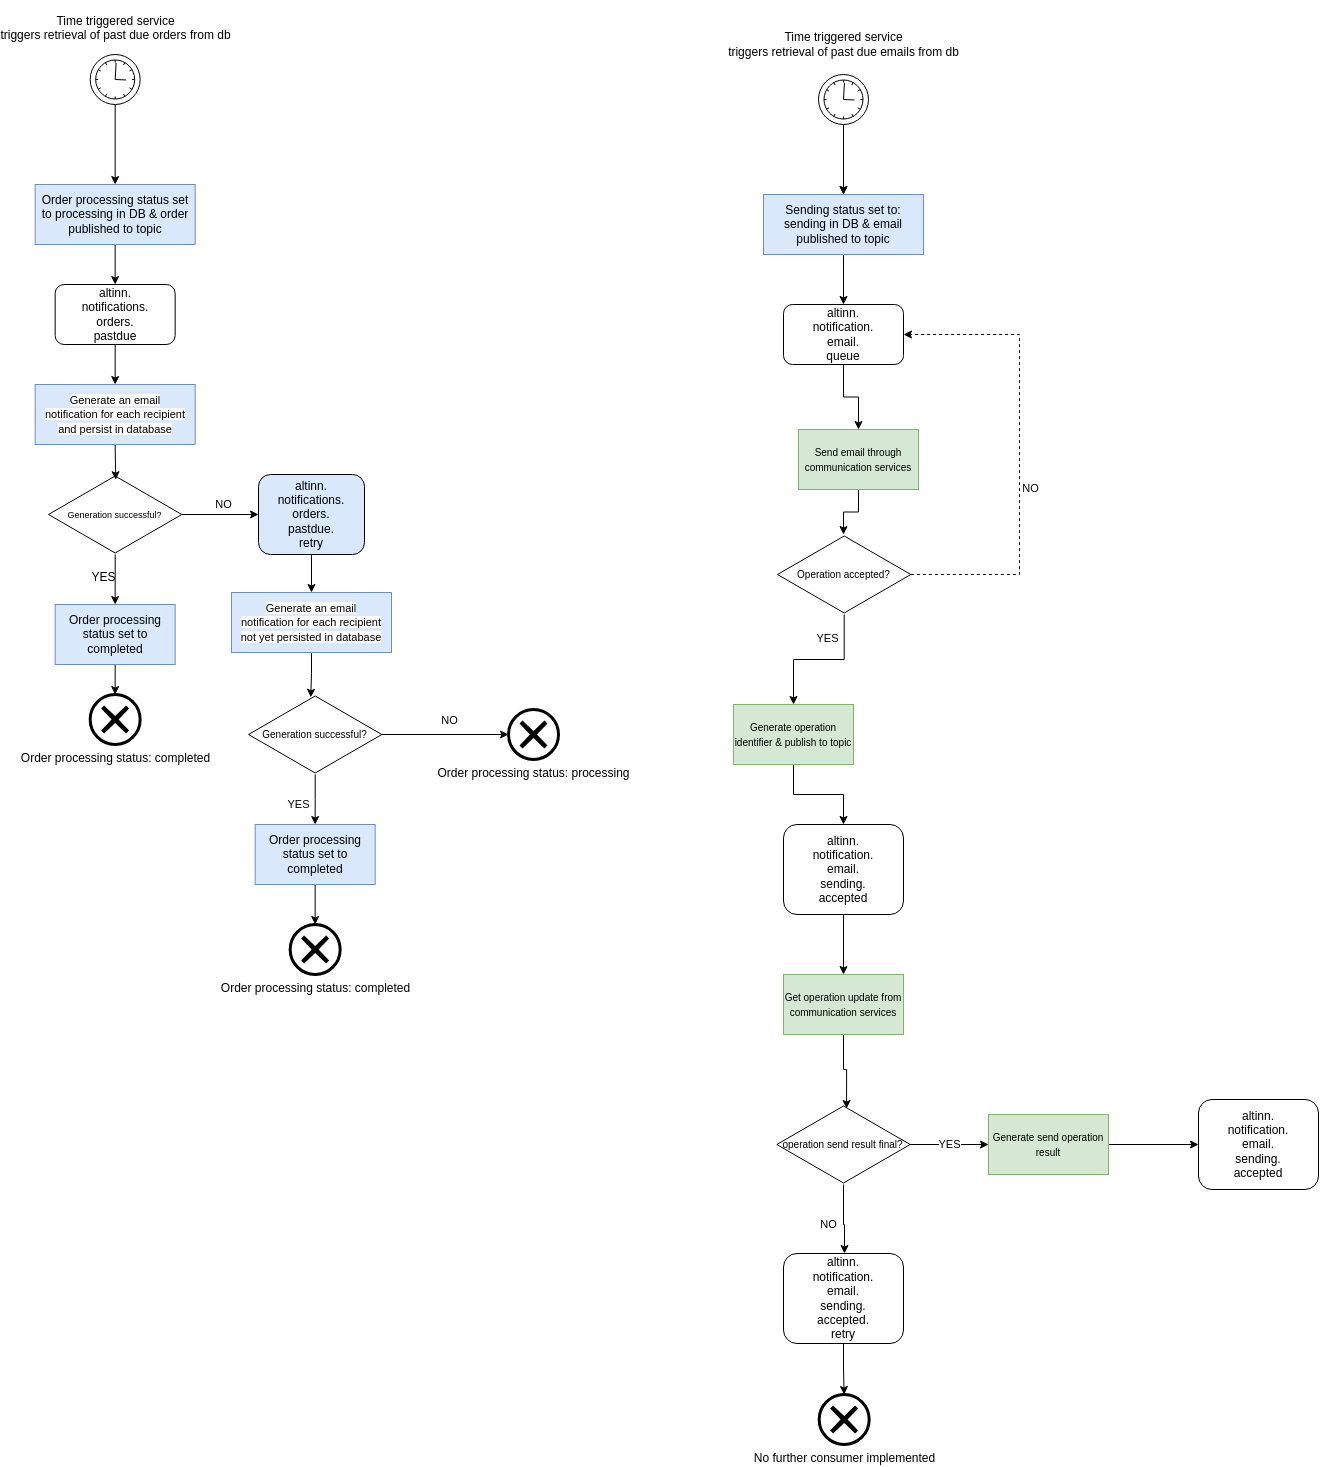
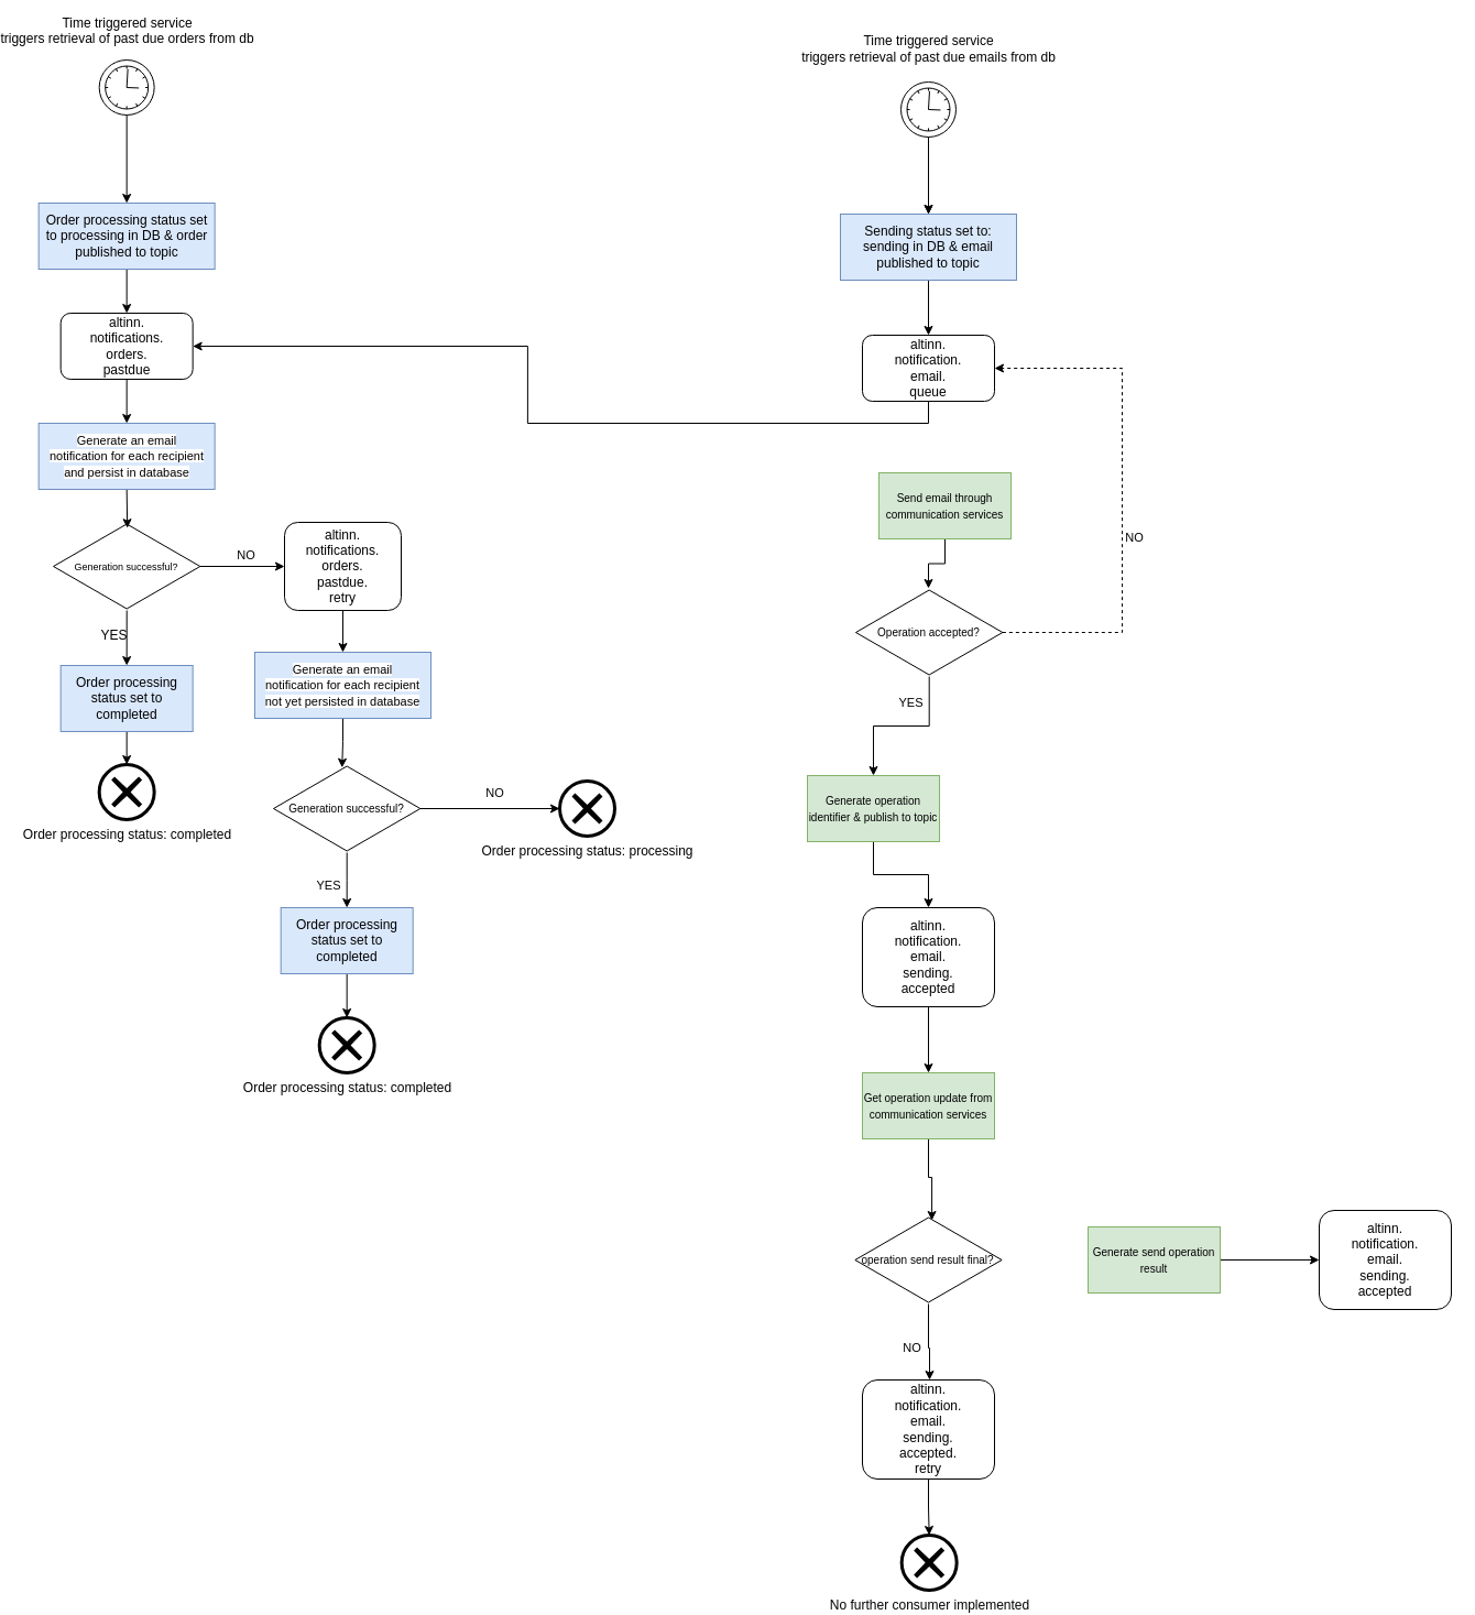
  <mxCell id="0" />
  <mxCell id="1" parent="0" />
  <mxCell id="2" style="edgeStyle=orthogonalEdgeStyle;rounded=0;orthogonalLoop=1;jettySize=auto;html=1;exitX=0.5;exitY=1;exitDx=0;exitDy=0;entryX=0.5;entryY=0;entryDx=0;entryDy=0;" edge="1" parent="1" source="3" target="12"><mxGeometry relative="1" as="geometry"><mxPoint x="104" y="370" as="targetPoint" /></mxGeometry></mxCell>
  <mxCell id="3" value="altinn.&lt;br&gt;notifications.&lt;br&gt;orders.&lt;br&gt;pastdue" style="rounded=1;whiteSpace=wrap;html=1;" vertex="1" parent="1"><mxGeometry x="40.66" y="280" width="120" height="60" as="geometry" /></mxCell>
  <mxCell id="4" style="edgeStyle=orthogonalEdgeStyle;rounded=0;orthogonalLoop=1;jettySize=auto;html=1;entryX=0.5;entryY=0;entryDx=0;entryDy=0;" edge="1" parent="1" source="14" target="3"><mxGeometry relative="1" as="geometry"><mxPoint x="104" y="260" as="sourcePoint" /></mxGeometry></mxCell>
  <mxCell id="5" style="edgeStyle=orthogonalEdgeStyle;rounded=0;orthogonalLoop=1;jettySize=auto;html=1;entryX=0.5;entryY=0;entryDx=0;entryDy=0;" edge="1" parent="1" source="7" target="9"><mxGeometry relative="1" as="geometry" /></mxCell>
  <mxCell id="6" value="NO" style="edgeStyle=orthogonalEdgeStyle;rounded=0;orthogonalLoop=1;jettySize=auto;html=1;entryX=0;entryY=0.5;entryDx=0;entryDy=0;" edge="1" parent="1" source="7" target="16"><mxGeometry x="0.1" y="10" relative="1" as="geometry"><mxPoint x="234" y="510" as="targetPoint" /><mxPoint as="offset" /></mxGeometry></mxCell>
  <mxCell id="7" value="&lt;font style=&quot;font-size: 9px;&quot;&gt;Generation successful?&lt;/font&gt;" style="html=1;whiteSpace=wrap;aspect=fixed;shape=isoRectangle;" vertex="1" parent="1"><mxGeometry x="34" y="470" width="133.33" height="80" as="geometry" /></mxCell>
  <mxCell id="8" style="edgeStyle=orthogonalEdgeStyle;rounded=0;orthogonalLoop=1;jettySize=auto;html=1;exitX=0.5;exitY=1;exitDx=0;exitDy=0;entryX=0.5;entryY=0;entryDx=0;entryDy=0;entryPerimeter=0;" edge="1" parent="1" source="9" target="10"><mxGeometry relative="1" as="geometry" /></mxCell>
  <mxCell id="9" value="Order processing status set to completed" style="rounded=0;whiteSpace=wrap;html=1;fillColor=#dae8fc;strokeColor=#6c8ebf;" vertex="1" parent="1"><mxGeometry x="40.66" y="600" width="120" height="60" as="geometry" /></mxCell>
  <mxCell id="10" value="Order processing status: completed" style="points=[[0.145,0.145,0],[0.5,0,0],[0.855,0.145,0],[1,0.5,0],[0.855,0.855,0],[0.5,1,0],[0.145,0.855,0],[0,0.5,0]];shape=mxgraph.bpmn.event;html=1;verticalLabelPosition=bottom;labelBackgroundColor=#ffffff;verticalAlign=top;align=center;perimeter=ellipsePerimeter;outlineConnect=0;aspect=fixed;outline=end;symbol=cancel;" vertex="1" parent="1"><mxGeometry x="75.66" y="690" width="50" height="50" as="geometry" /></mxCell>
  <mxCell id="11" style="edgeStyle=orthogonalEdgeStyle;rounded=0;orthogonalLoop=1;jettySize=auto;html=1;exitX=0.5;exitY=1;exitDx=0;exitDy=0;entryX=0.504;entryY=0.065;entryDx=0;entryDy=0;entryPerimeter=0;" edge="1" parent="1" source="12" target="7"><mxGeometry relative="1" as="geometry" /></mxCell>
  <mxCell id="12" value="&lt;span style=&quot;border-color: var(--border-color); font-size: 11px; background-color: rgb(255, 255, 255);&quot;&gt;Generate an email&lt;/span&gt;&lt;br style=&quot;border-color: var(--border-color); font-size: 11px;&quot;&gt;&lt;span style=&quot;border-color: var(--border-color); font-size: 11px; background-color: rgb(255, 255, 255);&quot;&gt;notification for each recipient and persist in database&lt;/span&gt;" style="rounded=0;whiteSpace=wrap;html=1;fillColor=#dae8fc;strokeColor=#6c8ebf;" vertex="1" parent="1"><mxGeometry x="20.66" y="380" width="160" height="60" as="geometry" /></mxCell>
  <mxCell id="13" value="YES" style="text;html=1;align=center;verticalAlign=middle;resizable=0;points=[];autosize=1;strokeColor=none;fillColor=none;" vertex="1" parent="1"><mxGeometry x="64" y="558" width="50" height="30" as="geometry" /></mxCell>
  <mxCell id="14" value="Order processing status set to processing in DB &amp;amp; order published to topic" style="rounded=0;whiteSpace=wrap;html=1;fillColor=#dae8fc;strokeColor=#6c8ebf;" vertex="1" parent="1"><mxGeometry x="20.66" y="180" width="160" height="60" as="geometry" /></mxCell>
  <mxCell id="15" style="edgeStyle=orthogonalEdgeStyle;rounded=0;orthogonalLoop=1;jettySize=auto;html=1;entryX=0.5;entryY=0;entryDx=0;entryDy=0;" edge="1" parent="1" source="16" target="18"><mxGeometry relative="1" as="geometry" /></mxCell>
- <mxCell id="16" value="altinn.&lt;br&gt;notifications.&lt;br&gt;orders.&lt;br&gt;pastdue.&lt;br&gt;retry" style="rounded=1;whiteSpace=wrap;html=1;fillColor=#dae8fc;" vertex="1" parent="1"><mxGeometry x="244" y="470" width="106" height="80" as="geometry" /></mxCell>
+ <mxCell id="16" value="altinn.&lt;br&gt;notifications.&lt;br&gt;orders.&lt;br&gt;pastdue.&lt;br&gt;retry" style="rounded=1;whiteSpace=wrap;html=1;" vertex="1" parent="1"><mxGeometry x="244" y="470" width="106" height="80" as="geometry" /></mxCell>
  <mxCell id="17" style="edgeStyle=orthogonalEdgeStyle;rounded=0;orthogonalLoop=1;jettySize=auto;html=1;exitX=0.5;exitY=1;exitDx=0;exitDy=0;entryX=0.467;entryY=0.035;entryDx=0;entryDy=0;entryPerimeter=0;" edge="1" parent="1" source="18" target="22"><mxGeometry relative="1" as="geometry" /></mxCell>
  <mxCell id="18" value="&lt;span style=&quot;border-color: var(--border-color); font-size: 11px; background-color: rgb(255, 255, 255);&quot;&gt;Generate an email&lt;/span&gt;&lt;br style=&quot;border-color: var(--border-color); font-size: 11px;&quot;&gt;&lt;span style=&quot;border-color: var(--border-color); font-size: 11px; background-color: rgb(255, 255, 255);&quot;&gt;notification for each recipient not yet persisted in database&lt;/span&gt;" style="rounded=0;whiteSpace=wrap;html=1;fillColor=#dae8fc;strokeColor=#6c8ebf;" vertex="1" parent="1"><mxGeometry x="217" y="588" width="160" height="60" as="geometry" /></mxCell>
  <mxCell id="19" value="YES" style="edgeStyle=orthogonalEdgeStyle;rounded=0;orthogonalLoop=1;jettySize=auto;html=1;entryX=0.5;entryY=0;entryDx=0;entryDy=0;" edge="1" parent="1" source="22" target="24"><mxGeometry x="0.201" y="-17" relative="1" as="geometry"><mxPoint as="offset" /></mxGeometry></mxCell>
  <mxCell id="20" style="edgeStyle=orthogonalEdgeStyle;rounded=0;orthogonalLoop=1;jettySize=auto;html=1;entryX=0;entryY=0.5;entryDx=0;entryDy=0;entryPerimeter=0;" edge="1" parent="1" source="22" target="26"><mxGeometry relative="1" as="geometry" /></mxCell>
  <mxCell id="21" value="NO" style="edgeLabel;html=1;align=center;verticalAlign=middle;resizable=0;points=[];" vertex="1" connectable="0" parent="20"><mxGeometry x="0.217" y="4" relative="1" as="geometry"><mxPoint x="-10" y="-11" as="offset" /></mxGeometry></mxCell>
  <mxCell id="22" value="&lt;font style=&quot;font-size: 10px;&quot;&gt;Generation successful?&lt;/font&gt;" style="html=1;whiteSpace=wrap;aspect=fixed;shape=isoRectangle;" vertex="1" parent="1"><mxGeometry x="234" y="690" width="133.33" height="80" as="geometry" /></mxCell>
  <mxCell id="23" style="edgeStyle=orthogonalEdgeStyle;rounded=0;orthogonalLoop=1;jettySize=auto;html=1;entryX=0.5;entryY=0;entryDx=0;entryDy=0;entryPerimeter=0;" edge="1" parent="1" source="24" target="25"><mxGeometry relative="1" as="geometry" /></mxCell>
  <mxCell id="24" value="Order processing status set to completed" style="rounded=0;whiteSpace=wrap;html=1;fillColor=#dae8fc;strokeColor=#6c8ebf;" vertex="1" parent="1"><mxGeometry x="240.67" y="820" width="120" height="60" as="geometry" /></mxCell>
  <mxCell id="25" value="Order processing status: completed" style="points=[[0.145,0.145,0],[0.5,0,0],[0.855,0.145,0],[1,0.5,0],[0.855,0.855,0],[0.5,1,0],[0.145,0.855,0],[0,0.5,0]];shape=mxgraph.bpmn.event;html=1;verticalLabelPosition=bottom;labelBackgroundColor=#ffffff;verticalAlign=top;align=center;perimeter=ellipsePerimeter;outlineConnect=0;aspect=fixed;outline=end;symbol=cancel;" vertex="1" parent="1"><mxGeometry x="275.67" y="920" width="50" height="50" as="geometry" /></mxCell>
  <mxCell id="26" value="Order processing status: processing" style="points=[[0.145,0.145,0],[0.5,0,0],[0.855,0.145,0],[1,0.5,0],[0.855,0.855,0],[0.5,1,0],[0.145,0.855,0],[0,0.5,0]];shape=mxgraph.bpmn.event;html=1;verticalLabelPosition=bottom;labelBackgroundColor=#ffffff;verticalAlign=top;align=center;perimeter=ellipsePerimeter;outlineConnect=0;aspect=fixed;outline=end;symbol=cancel;" vertex="1" parent="1"><mxGeometry x="494" y="705" width="50" height="50" as="geometry" /></mxCell>
  <mxCell id="27" value="&#10;&lt;span style=&quot;color: rgb(0, 0, 0); font-family: Helvetica; font-size: 12px; font-style: normal; font-variant-ligatures: normal; font-variant-caps: normal; font-weight: 400; letter-spacing: normal; orphans: 2; text-align: center; text-indent: 0px; text-transform: none; widows: 2; word-spacing: 0px; -webkit-text-stroke-width: 0px; background-color: rgb(255, 255, 255); text-decoration-thickness: initial; text-decoration-style: initial; text-decoration-color: initial; float: none; display: inline !important;&quot;&gt;Time triggered service&lt;/span&gt;&lt;br style=&quot;border-color: var(--border-color); color: rgb(0, 0, 0); font-family: Helvetica; font-size: 12px; font-style: normal; font-variant-ligatures: normal; font-variant-caps: normal; font-weight: 400; letter-spacing: normal; orphans: 2; text-align: center; text-indent: 0px; text-transform: none; widows: 2; word-spacing: 0px; -webkit-text-stroke-width: 0px; text-decoration-thickness: initial; text-decoration-style: initial; text-decoration-color: initial;&quot;&gt;&lt;span style=&quot;color: rgb(0, 0, 0); font-family: Helvetica; font-size: 12px; font-style: normal; font-variant-ligatures: normal; font-variant-caps: normal; font-weight: 400; letter-spacing: normal; orphans: 2; text-align: center; text-indent: 0px; text-transform: none; widows: 2; word-spacing: 0px; -webkit-text-stroke-width: 0px; background-color: rgb(255, 255, 255); text-decoration-thickness: initial; text-decoration-style: initial; text-decoration-color: initial; float: none; display: inline !important;&quot;&gt;triggers retrieval of past due orders from db&lt;/span&gt;&#10;&#10;" style="edgeStyle=orthogonalEdgeStyle;rounded=0;orthogonalLoop=1;jettySize=auto;html=1;entryX=0.5;entryY=0;entryDx=0;entryDy=0;" edge="1" parent="1" source="28" target="14"><mxGeometry x="-1" y="-70" relative="1" as="geometry"><mxPoint x="70" y="-70" as="offset" /></mxGeometry></mxCell>
  <mxCell id="28" value="" style="points=[[0.145,0.145,0],[0.5,0,0],[0.855,0.145,0],[1,0.5,0],[0.855,0.855,0],[0.5,1,0],[0.145,0.855,0],[0,0.5,0]];shape=mxgraph.bpmn.event;html=1;verticalLabelPosition=bottom;labelBackgroundColor=#ffffff;verticalAlign=top;align=center;perimeter=ellipsePerimeter;outlineConnect=0;aspect=fixed;outline=standard;symbol=timer;" vertex="1" parent="1"><mxGeometry x="75.67" y="50" width="50" height="50" as="geometry" /></mxCell>
  <mxCell id="29" style="edgeStyle=orthogonalEdgeStyle;rounded=0;orthogonalLoop=1;jettySize=auto;html=1;" edge="1" parent="1" source="31" target="33"><mxGeometry relative="1" as="geometry" /></mxCell>
  <mxCell id="30" value="" style="edgeStyle=orthogonalEdgeStyle;rounded=0;orthogonalLoop=1;jettySize=auto;html=1;" edge="1" parent="1" source="31" target="33"><mxGeometry relative="1" as="geometry" /></mxCell>
  <mxCell id="31" value="" style="points=[[0.145,0.145,0],[0.5,0,0],[0.855,0.145,0],[1,0.5,0],[0.855,0.855,0],[0.5,1,0],[0.145,0.855,0],[0,0.5,0]];shape=mxgraph.bpmn.event;html=1;verticalLabelPosition=bottom;labelBackgroundColor=#ffffff;verticalAlign=top;align=center;perimeter=ellipsePerimeter;outlineConnect=0;aspect=fixed;outline=standard;symbol=timer;" vertex="1" parent="1"><mxGeometry x="804" y="70" width="50" height="50" as="geometry" /></mxCell>
  <mxCell id="32" style="edgeStyle=orthogonalEdgeStyle;rounded=0;orthogonalLoop=1;jettySize=auto;html=1;entryX=0.5;entryY=0;entryDx=0;entryDy=0;" edge="1" parent="1" source="33" target="36"><mxGeometry relative="1" as="geometry" /></mxCell>
  <mxCell id="33" value="Sending status set to: sending in DB &amp;amp; email published to topic" style="rounded=0;whiteSpace=wrap;html=1;fillColor=#dae8fc;strokeColor=#6c8ebf;" vertex="1" parent="1"><mxGeometry x="749" y="190" width="160" height="60" as="geometry" /></mxCell>
  <mxCell id="34" value="Time triggered service &lt;br&gt;triggers retrieval of past due emails from db" style="text;html=1;align=center;verticalAlign=middle;resizable=0;points=[];autosize=1;strokeColor=none;fillColor=none;" vertex="1" parent="1"><mxGeometry x="704" y="20" width="250" height="40" as="geometry" /></mxCell>
- <mxCell id="35" style="edgeStyle=orthogonalEdgeStyle;rounded=0;orthogonalLoop=1;jettySize=auto;html=1;exitX=0.5;exitY=1;exitDx=0;exitDy=0;" edge="1" parent="1" source="36" target="38"><mxGeometry relative="1" as="geometry" /></mxCell>
+ <mxCell id="35" style="edgeStyle=orthogonalEdgeStyle;rounded=0;orthogonalLoop=1;jettySize=auto;html=1;exitX=0.5;exitY=1;exitDx=0;exitDy=0;" edge="1" parent="1" source="36" target="3"><mxGeometry relative="1" as="geometry" /></mxCell>
  <mxCell id="36" value="altinn.&lt;br&gt;notification.&lt;br&gt;email.&lt;br&gt;queue" style="rounded=1;whiteSpace=wrap;html=1;" vertex="1" parent="1"><mxGeometry x="769" y="300" width="120" height="60" as="geometry" /></mxCell>
  <mxCell id="37" style="edgeStyle=orthogonalEdgeStyle;rounded=0;orthogonalLoop=1;jettySize=auto;html=1;entryX=0.495;entryY=0;entryDx=0;entryDy=0;entryPerimeter=0;" edge="1" parent="1" source="38" target="41"><mxGeometry relative="1" as="geometry" /></mxCell>
  <mxCell id="38" value="&lt;font style=&quot;font-size: 10px;&quot;&gt;Send email through communication services&lt;/font&gt;" style="rounded=0;whiteSpace=wrap;html=1;fillColor=#d5e8d4;strokeColor=#82b366;" vertex="1" parent="1"><mxGeometry x="784" y="425" width="120" height="60" as="geometry" /></mxCell>
  <mxCell id="39" value="YES" style="edgeStyle=orthogonalEdgeStyle;rounded=0;orthogonalLoop=1;jettySize=auto;html=1;entryX=0.5;entryY=0;entryDx=0;entryDy=0;" edge="1" parent="1" source="41" target="43"><mxGeometry x="-0.115" y="-21" relative="1" as="geometry"><mxPoint x="829.665" y="700" as="targetPoint" /><mxPoint as="offset" /></mxGeometry></mxCell>
  <mxCell id="40" value="NO" style="edgeStyle=orthogonalEdgeStyle;rounded=0;orthogonalLoop=1;jettySize=auto;html=1;entryX=1;entryY=0.5;entryDx=0;entryDy=0;dashed=1;" edge="1" parent="1" source="41" target="36"><mxGeometry x="-0.162" y="-10" relative="1" as="geometry"><mxPoint x="1004" y="320" as="targetPoint" /><Array as="points"><mxPoint x="1005" y="570" /><mxPoint x="1005" y="330" /></Array><mxPoint x="1" as="offset" /></mxGeometry></mxCell>
  <mxCell id="41" value="&lt;font style=&quot;font-size: 10px;&quot;&gt;Operation accepted?&lt;/font&gt;" style="html=1;whiteSpace=wrap;aspect=fixed;shape=isoRectangle;" vertex="1" parent="1"><mxGeometry x="763" y="530" width="133.33" height="80" as="geometry" /></mxCell>
  <mxCell id="42" style="edgeStyle=orthogonalEdgeStyle;rounded=0;orthogonalLoop=1;jettySize=auto;html=1;entryX=0.5;entryY=0;entryDx=0;entryDy=0;" edge="1" parent="1" source="43" target="45"><mxGeometry relative="1" as="geometry" /></mxCell>
  <mxCell id="43" value="&lt;font style=&quot;font-size: 10px;&quot;&gt;Generate operation identifier &amp;amp; publish to topic&lt;/font&gt;" style="rounded=0;whiteSpace=wrap;html=1;fillColor=#d5e8d4;strokeColor=#82b366;" vertex="1" parent="1"><mxGeometry x="719" y="700" width="120" height="60" as="geometry" /></mxCell>
  <mxCell id="44" style="edgeStyle=orthogonalEdgeStyle;rounded=0;orthogonalLoop=1;jettySize=auto;html=1;entryX=0.5;entryY=0;entryDx=0;entryDy=0;" edge="1" parent="1" source="45" target="47"><mxGeometry relative="1" as="geometry" /></mxCell>
  <mxCell id="45" value="altinn.&lt;br&gt;notification.&lt;br&gt;email.&lt;br&gt;sending.&lt;br&gt;accepted" style="rounded=1;whiteSpace=wrap;html=1;" vertex="1" parent="1"><mxGeometry x="769" y="820" width="120" height="90" as="geometry" /></mxCell>
  <mxCell id="46" style="edgeStyle=orthogonalEdgeStyle;rounded=0;orthogonalLoop=1;jettySize=auto;html=1;entryX=0.523;entryY=0.05;entryDx=0;entryDy=0;entryPerimeter=0;" edge="1" parent="1" source="47" target="50"><mxGeometry relative="1" as="geometry" /></mxCell>
  <mxCell id="47" value="&lt;font style=&quot;font-size: 10px;&quot;&gt;Get operation update from communication services&lt;/font&gt;" style="rounded=0;whiteSpace=wrap;html=1;fillColor=#d5e8d4;strokeColor=#82b366;" vertex="1" parent="1"><mxGeometry x="769" y="970" width="120" height="60" as="geometry" /></mxCell>
- <mxCell id="48" value="YES" style="edgeStyle=orthogonalEdgeStyle;rounded=0;orthogonalLoop=1;jettySize=auto;html=1;entryX=0;entryY=0.5;entryDx=0;entryDy=0;" edge="1" parent="1" source="50" target="53"><mxGeometry relative="1" as="geometry" /></mxCell>
  <mxCell id="49" value="NO" style="edgeStyle=orthogonalEdgeStyle;rounded=0;orthogonalLoop=1;jettySize=auto;html=1;" edge="1" parent="1" source="50" target="55"><mxGeometry x="0.142" y="-15" relative="1" as="geometry"><Array as="points"><mxPoint x="829" y="1220" /><mxPoint x="830" y="1220" /></Array><mxPoint x="-15" y="-15" as="offset" /></mxGeometry></mxCell>
  <mxCell id="50" value="&lt;span style=&quot;font-size: 10px;&quot;&gt;operation send result final?&lt;/span&gt;" style="html=1;whiteSpace=wrap;aspect=fixed;shape=isoRectangle;" vertex="1" parent="1"><mxGeometry x="762.34" y="1100" width="133.33" height="80" as="geometry" /></mxCell>
  <mxCell id="51" value="altinn.&lt;br&gt;notification.&lt;br&gt;email.&lt;br&gt;sending.&lt;br&gt;accepted" style="rounded=1;whiteSpace=wrap;html=1;" vertex="1" parent="1"><mxGeometry x="1184" y="1095" width="120" height="90" as="geometry" /></mxCell>
  <mxCell id="52" style="edgeStyle=orthogonalEdgeStyle;rounded=0;orthogonalLoop=1;jettySize=auto;html=1;entryX=0;entryY=0.5;entryDx=0;entryDy=0;" edge="1" parent="1" source="53" target="51"><mxGeometry relative="1" as="geometry" /></mxCell>
  <mxCell id="53" value="&lt;font style=&quot;font-size: 10px;&quot;&gt;Generate send operation result&lt;/font&gt;" style="rounded=0;whiteSpace=wrap;html=1;fillColor=#d5e8d4;strokeColor=#82b366;" vertex="1" parent="1"><mxGeometry x="974" y="1110" width="120" height="60" as="geometry" /></mxCell>
  <mxCell id="54" style="edgeStyle=orthogonalEdgeStyle;rounded=0;orthogonalLoop=1;jettySize=auto;html=1;entryX=0.5;entryY=0;entryDx=0;entryDy=0;entryPerimeter=0;" edge="1" parent="1" source="55" target="56"><mxGeometry relative="1" as="geometry" /></mxCell>
  <mxCell id="55" value="altinn.&lt;br&gt;notification.&lt;br&gt;email.&lt;br&gt;sending.&lt;br&gt;accepted.&lt;br&gt;retry" style="rounded=1;whiteSpace=wrap;html=1;" vertex="1" parent="1"><mxGeometry x="769" y="1249" width="120" height="90" as="geometry" /></mxCell>
  <mxCell id="56" value="No further consumer implemented" style="points=[[0.145,0.145,0],[0.5,0,0],[0.855,0.145,0],[1,0.5,0],[0.855,0.855,0],[0.5,1,0],[0.145,0.855,0],[0,0.5,0]];shape=mxgraph.bpmn.event;html=1;verticalLabelPosition=bottom;labelBackgroundColor=#ffffff;verticalAlign=top;align=center;perimeter=ellipsePerimeter;outlineConnect=0;aspect=fixed;outline=end;symbol=cancel;" vertex="1" parent="1"><mxGeometry x="804.67" y="1390" width="50" height="50" as="geometry" /></mxCell>
